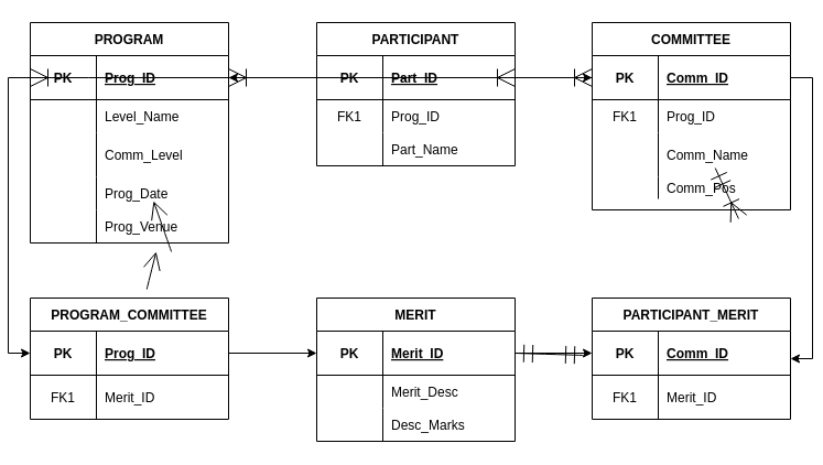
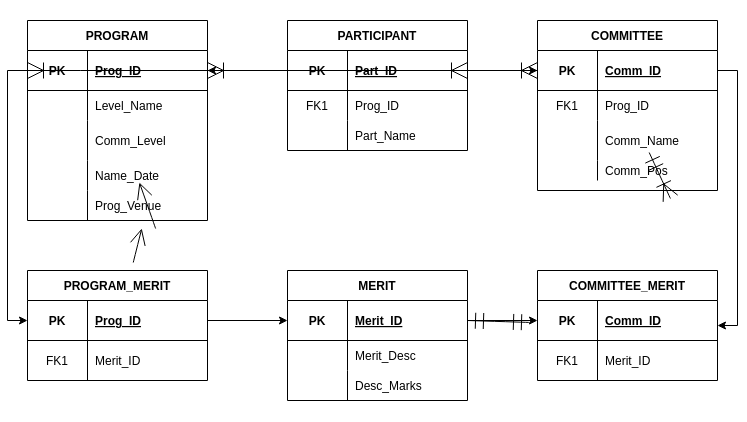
  <mxCell id="0" />
  <mxCell id="1" parent="0" />
  <mxCell id="2" value="PARTICIPANT" style="shape=table;startSize=30;container=1;collapsible=1;childLayout=tableLayout;fixedRows=1;rowLines=0;fontStyle=1;align=center;resizeLast=1;" parent="1" vertex="1"><mxGeometry x="280" y="20" width="180" height="130" as="geometry" /></mxCell>
  <mxCell id="3" value="" style="shape=tableRow;horizontal=0;startSize=0;swimlaneHead=0;swimlaneBody=0;fillColor=none;collapsible=0;dropTarget=0;points=[[0,0.5],[1,0.5]];portConstraint=eastwest;top=0;left=0;right=0;bottom=1;" parent="2" vertex="1"><mxGeometry y="30" width="180" height="40" as="geometry" /></mxCell>
  <mxCell id="4" value="PK" style="shape=partialRectangle;connectable=0;fillColor=none;top=0;left=0;bottom=0;right=0;fontStyle=1;overflow=hidden;" parent="3" vertex="1"><mxGeometry width="60" height="40" as="geometry"><mxRectangle width="60" height="40" as="alternateBounds" /></mxGeometry></mxCell>
  <mxCell id="5" value="Part_ID" style="shape=partialRectangle;connectable=0;fillColor=none;top=0;left=0;bottom=0;right=0;align=left;spacingLeft=6;fontStyle=5;overflow=hidden;" parent="3" vertex="1"><mxGeometry x="60" width="120" height="40" as="geometry"><mxRectangle width="120" height="40" as="alternateBounds" /></mxGeometry></mxCell>
  <mxCell id="6" value="" style="shape=tableRow;horizontal=0;startSize=0;swimlaneHead=0;swimlaneBody=0;fillColor=none;collapsible=0;dropTarget=0;points=[[0,0.5],[1,0.5]];portConstraint=eastwest;top=0;left=0;right=0;bottom=0;" parent="2" vertex="1"><mxGeometry y="70" width="180" height="30" as="geometry" /></mxCell>
  <mxCell id="7" value="FK1" style="shape=partialRectangle;connectable=0;fillColor=none;top=0;left=0;bottom=0;right=0;editable=1;overflow=hidden;" parent="6" vertex="1"><mxGeometry width="60" height="30" as="geometry"><mxRectangle width="60" height="30" as="alternateBounds" /></mxGeometry></mxCell>
  <mxCell id="8" value="Prog_ID" style="shape=partialRectangle;connectable=0;fillColor=none;top=0;left=0;bottom=0;right=0;align=left;spacingLeft=6;overflow=hidden;" parent="6" vertex="1"><mxGeometry x="60" width="120" height="30" as="geometry"><mxRectangle width="120" height="30" as="alternateBounds" /></mxGeometry></mxCell>
  <mxCell id="9" value="" style="shape=tableRow;horizontal=0;startSize=0;swimlaneHead=0;swimlaneBody=0;fillColor=none;collapsible=0;dropTarget=0;points=[[0,0.5],[1,0.5]];portConstraint=eastwest;top=0;left=0;right=0;bottom=0;" parent="2" vertex="1"><mxGeometry y="100" width="180" height="30" as="geometry" /></mxCell>
  <mxCell id="10" value="" style="shape=partialRectangle;connectable=0;fillColor=none;top=0;left=0;bottom=0;right=0;editable=1;overflow=hidden;" parent="9" vertex="1"><mxGeometry width="60" height="30" as="geometry"><mxRectangle width="60" height="30" as="alternateBounds" /></mxGeometry></mxCell>
  <mxCell id="11" value="Part_Name" style="shape=partialRectangle;connectable=0;fillColor=none;top=0;left=0;bottom=0;right=0;align=left;spacingLeft=6;overflow=hidden;" parent="9" vertex="1"><mxGeometry x="60" width="120" height="30" as="geometry"><mxRectangle width="120" height="30" as="alternateBounds" /></mxGeometry></mxCell>
  <mxCell id="12" style="edgeStyle=none;curved=1;rounded=0;orthogonalLoop=1;jettySize=auto;html=1;fontSize=12;endArrow=open;startSize=14;endSize=14;sourcePerimeterSpacing=8;targetPerimeterSpacing=8;" edge="1" parent="1" source="13" target="28"><mxGeometry relative="1" as="geometry" /></mxCell>
  <mxCell id="13" value="PROGRAM" style="shape=table;startSize=30;container=1;collapsible=1;childLayout=tableLayout;fixedRows=1;rowLines=0;fontStyle=1;align=center;resizeLast=1;" parent="1" vertex="1"><mxGeometry x="20" y="20" width="180" height="200" as="geometry" /></mxCell>
  <mxCell id="14" value="" style="shape=tableRow;horizontal=0;startSize=0;swimlaneHead=0;swimlaneBody=0;fillColor=none;collapsible=0;dropTarget=0;points=[[0,0.5],[1,0.5]];portConstraint=eastwest;top=0;left=0;right=0;bottom=1;" parent="13" vertex="1"><mxGeometry y="30" width="180" height="40" as="geometry" /></mxCell>
  <mxCell id="15" value="PK" style="shape=partialRectangle;connectable=0;fillColor=none;top=0;left=0;bottom=0;right=0;fontStyle=1;overflow=hidden;" parent="14" vertex="1"><mxGeometry width="60" height="40" as="geometry"><mxRectangle width="60" height="40" as="alternateBounds" /></mxGeometry></mxCell>
  <mxCell id="16" value="Prog_ID" style="shape=partialRectangle;connectable=0;fillColor=none;top=0;left=0;bottom=0;right=0;align=left;spacingLeft=6;fontStyle=5;overflow=hidden;" parent="14" vertex="1"><mxGeometry x="60" width="120" height="40" as="geometry"><mxRectangle width="120" height="40" as="alternateBounds" /></mxGeometry></mxCell>
  <mxCell id="17" value="" style="shape=tableRow;horizontal=0;startSize=0;swimlaneHead=0;swimlaneBody=0;fillColor=none;collapsible=0;dropTarget=0;points=[[0,0.5],[1,0.5]];portConstraint=eastwest;top=0;left=0;right=0;bottom=0;" parent="13" vertex="1"><mxGeometry y="70" width="180" height="30" as="geometry" /></mxCell>
  <mxCell id="18" value="" style="shape=partialRectangle;connectable=0;fillColor=none;top=0;left=0;bottom=0;right=0;editable=1;overflow=hidden;" parent="17" vertex="1"><mxGeometry width="60" height="30" as="geometry"><mxRectangle width="60" height="30" as="alternateBounds" /></mxGeometry></mxCell>
  <mxCell id="19" value="Level_Name" style="shape=partialRectangle;connectable=0;fillColor=none;top=0;left=0;bottom=0;right=0;align=left;spacingLeft=6;overflow=hidden;" parent="17" vertex="1"><mxGeometry x="60" width="120" height="30" as="geometry"><mxRectangle width="120" height="30" as="alternateBounds" /></mxGeometry></mxCell>
  <mxCell id="20" value="" style="shape=tableRow;horizontal=0;startSize=0;swimlaneHead=0;swimlaneBody=0;fillColor=none;collapsible=0;dropTarget=0;points=[[0,0.5],[1,0.5]];portConstraint=eastwest;top=0;left=0;right=0;bottom=0;" parent="13" vertex="1"><mxGeometry y="100" width="180" height="40" as="geometry" /></mxCell>
  <mxCell id="21" value="" style="shape=partialRectangle;connectable=0;fillColor=none;top=0;left=0;bottom=0;right=0;editable=1;overflow=hidden;" parent="20" vertex="1"><mxGeometry width="60" height="40" as="geometry"><mxRectangle width="60" height="40" as="alternateBounds" /></mxGeometry></mxCell>
  <mxCell id="22" value="Comm_Level" style="shape=partialRectangle;connectable=0;fillColor=none;top=0;left=0;bottom=0;right=0;align=left;spacingLeft=6;overflow=hidden;" parent="20" vertex="1"><mxGeometry x="60" width="120" height="40" as="geometry"><mxRectangle width="120" height="40" as="alternateBounds" /></mxGeometry></mxCell>
  <mxCell id="23" value="" style="shape=tableRow;horizontal=0;startSize=0;swimlaneHead=0;swimlaneBody=0;fillColor=none;collapsible=0;dropTarget=0;points=[[0,0.5],[1,0.5]];portConstraint=eastwest;top=0;left=0;right=0;bottom=0;" parent="13" vertex="1"><mxGeometry y="140" width="180" height="30" as="geometry" /></mxCell>
  <mxCell id="24" value="" style="shape=partialRectangle;connectable=0;fillColor=none;top=0;left=0;bottom=0;right=0;editable=1;overflow=hidden;" parent="23" vertex="1"><mxGeometry width="60" height="30" as="geometry"><mxRectangle width="60" height="30" as="alternateBounds" /></mxGeometry></mxCell>
- <mxCell id="25" value="Prog_Date" style="shape=partialRectangle;connectable=0;fillColor=none;top=0;left=0;bottom=0;right=0;align=left;spacingLeft=6;overflow=hidden;" parent="23" vertex="1"><mxGeometry x="60" width="120" height="30" as="geometry"><mxRectangle width="120" height="30" as="alternateBounds" /></mxGeometry></mxCell>
+ <mxCell id="25" value="Name_Date" style="shape=partialRectangle;connectable=0;fillColor=none;top=0;left=0;bottom=0;right=0;align=left;spacingLeft=6;overflow=hidden;" parent="23" vertex="1"><mxGeometry x="60" width="120" height="30" as="geometry"><mxRectangle width="120" height="30" as="alternateBounds" /></mxGeometry></mxCell>
  <mxCell id="26" value="" style="shape=tableRow;horizontal=0;startSize=0;swimlaneHead=0;swimlaneBody=0;fillColor=none;collapsible=0;dropTarget=0;points=[[0,0.5],[1,0.5]];portConstraint=eastwest;top=0;left=0;right=0;bottom=0;" parent="13" vertex="1"><mxGeometry y="170" width="180" height="30" as="geometry" /></mxCell>
  <mxCell id="27" value="" style="shape=partialRectangle;connectable=0;fillColor=none;top=0;left=0;bottom=0;right=0;editable=1;overflow=hidden;" parent="26" vertex="1"><mxGeometry width="60" height="30" as="geometry"><mxRectangle width="60" height="30" as="alternateBounds" /></mxGeometry></mxCell>
  <mxCell id="28" value="Prog_Venue" style="shape=partialRectangle;connectable=0;fillColor=none;top=0;left=0;bottom=0;right=0;align=left;spacingLeft=6;overflow=hidden;" parent="26" vertex="1"><mxGeometry x="60" width="120" height="30" as="geometry"><mxRectangle width="120" height="30" as="alternateBounds" /></mxGeometry></mxCell>
  <mxCell id="29" style="edgeStyle=none;curved=1;rounded=0;orthogonalLoop=1;jettySize=auto;html=1;fontSize=12;endArrow=open;startSize=14;endSize=14;sourcePerimeterSpacing=8;targetPerimeterSpacing=8;" edge="1" parent="1" source="30" target="28"><mxGeometry relative="1" as="geometry" /></mxCell>
- <mxCell id="30" value="PROGRAM_COMMITTEE" style="shape=table;startSize=30;container=1;collapsible=1;childLayout=tableLayout;fixedRows=1;rowLines=0;fontStyle=1;align=center;resizeLast=1;" parent="1" vertex="1"><mxGeometry x="20" y="270" width="180" height="110" as="geometry" /></mxCell>
+ <mxCell id="30" value="PROGRAM_MERIT" style="shape=table;startSize=30;container=1;collapsible=1;childLayout=tableLayout;fixedRows=1;rowLines=0;fontStyle=1;align=center;resizeLast=1;" parent="1" vertex="1"><mxGeometry x="20" y="270" width="180" height="110" as="geometry" /></mxCell>
  <mxCell id="31" value="" style="shape=tableRow;horizontal=0;startSize=0;swimlaneHead=0;swimlaneBody=0;fillColor=none;collapsible=0;dropTarget=0;points=[[0,0.5],[1,0.5]];portConstraint=eastwest;top=0;left=0;right=0;bottom=1;" parent="30" vertex="1"><mxGeometry y="30" width="180" height="40" as="geometry" /></mxCell>
  <mxCell id="32" value="PK" style="shape=partialRectangle;connectable=0;fillColor=none;top=0;left=0;bottom=0;right=0;fontStyle=1;overflow=hidden;" parent="31" vertex="1"><mxGeometry width="60" height="40" as="geometry"><mxRectangle width="60" height="40" as="alternateBounds" /></mxGeometry></mxCell>
  <mxCell id="33" value="Prog_ID" style="shape=partialRectangle;connectable=0;fillColor=none;top=0;left=0;bottom=0;right=0;align=left;spacingLeft=6;fontStyle=5;overflow=hidden;" parent="31" vertex="1"><mxGeometry x="60" width="120" height="40" as="geometry"><mxRectangle width="120" height="40" as="alternateBounds" /></mxGeometry></mxCell>
  <mxCell id="34" value="" style="shape=tableRow;horizontal=0;startSize=0;swimlaneHead=0;swimlaneBody=0;fillColor=none;collapsible=0;dropTarget=0;points=[[0,0.5],[1,0.5]];portConstraint=eastwest;top=0;left=0;right=0;bottom=0;" parent="30" vertex="1"><mxGeometry y="70" width="180" height="40" as="geometry" /></mxCell>
  <mxCell id="35" value="FK1" style="shape=partialRectangle;connectable=0;fillColor=none;top=0;left=0;bottom=0;right=0;editable=1;overflow=hidden;" parent="34" vertex="1"><mxGeometry width="60" height="40" as="geometry"><mxRectangle width="60" height="40" as="alternateBounds" /></mxGeometry></mxCell>
  <mxCell id="36" value="Merit_ID" style="shape=partialRectangle;connectable=0;fillColor=none;top=0;left=0;bottom=0;right=0;align=left;spacingLeft=6;overflow=hidden;" parent="34" vertex="1"><mxGeometry x="60" width="120" height="40" as="geometry"><mxRectangle width="120" height="40" as="alternateBounds" /></mxGeometry></mxCell>
  <mxCell id="37" style="edgeStyle=none;curved=1;rounded=0;orthogonalLoop=1;jettySize=auto;html=1;entryX=1;entryY=0.5;entryDx=0;entryDy=0;fontSize=12;startArrow=ERmandOne;startFill=0;endArrow=ERmandOne;endFill=0;startSize=14;endSize=14;sourcePerimeterSpacing=8;targetPerimeterSpacing=8;" edge="1" parent="1" source="38" target="46"><mxGeometry relative="1" as="geometry" /></mxCell>
- <mxCell id="38" value="PARTICIPANT_MERIT" style="shape=table;startSize=30;container=1;collapsible=1;childLayout=tableLayout;fixedRows=1;rowLines=0;fontStyle=1;align=center;resizeLast=1;" parent="1" vertex="1"><mxGeometry x="530" y="270" width="180" height="110" as="geometry" /></mxCell>
+ <mxCell id="38" value="COMMITTEE_MERIT" style="shape=table;startSize=30;container=1;collapsible=1;childLayout=tableLayout;fixedRows=1;rowLines=0;fontStyle=1;align=center;resizeLast=1;" parent="1" vertex="1"><mxGeometry x="530" y="270" width="180" height="110" as="geometry" /></mxCell>
  <mxCell id="39" value="" style="shape=tableRow;horizontal=0;startSize=0;swimlaneHead=0;swimlaneBody=0;fillColor=none;collapsible=0;dropTarget=0;points=[[0,0.5],[1,0.5]];portConstraint=eastwest;top=0;left=0;right=0;bottom=1;" parent="38" vertex="1"><mxGeometry y="30" width="180" height="40" as="geometry" /></mxCell>
  <mxCell id="40" value="PK" style="shape=partialRectangle;connectable=0;fillColor=none;top=0;left=0;bottom=0;right=0;fontStyle=1;overflow=hidden;" parent="39" vertex="1"><mxGeometry width="60" height="40" as="geometry"><mxRectangle width="60" height="40" as="alternateBounds" /></mxGeometry></mxCell>
  <mxCell id="41" value="Comm_ID" style="shape=partialRectangle;connectable=0;fillColor=none;top=0;left=0;bottom=0;right=0;align=left;spacingLeft=6;fontStyle=5;overflow=hidden;" parent="39" vertex="1"><mxGeometry x="60" width="120" height="40" as="geometry"><mxRectangle width="120" height="40" as="alternateBounds" /></mxGeometry></mxCell>
  <mxCell id="42" value="" style="shape=tableRow;horizontal=0;startSize=0;swimlaneHead=0;swimlaneBody=0;fillColor=none;collapsible=0;dropTarget=0;points=[[0,0.5],[1,0.5]];portConstraint=eastwest;top=0;left=0;right=0;bottom=0;" parent="38" vertex="1"><mxGeometry y="70" width="180" height="40" as="geometry" /></mxCell>
  <mxCell id="43" value="FK1" style="shape=partialRectangle;connectable=0;fillColor=none;top=0;left=0;bottom=0;right=0;editable=1;overflow=hidden;" parent="42" vertex="1"><mxGeometry width="60" height="40" as="geometry"><mxRectangle width="60" height="40" as="alternateBounds" /></mxGeometry></mxCell>
  <mxCell id="44" value="Merit_ID" style="shape=partialRectangle;connectable=0;fillColor=none;top=0;left=0;bottom=0;right=0;align=left;spacingLeft=6;overflow=hidden;" parent="42" vertex="1"><mxGeometry x="60" width="120" height="40" as="geometry"><mxRectangle width="120" height="40" as="alternateBounds" /></mxGeometry></mxCell>
  <mxCell id="45" value="MERIT" style="shape=table;startSize=30;container=1;collapsible=1;childLayout=tableLayout;fixedRows=1;rowLines=0;fontStyle=1;align=center;resizeLast=1;" parent="1" vertex="1"><mxGeometry x="280" y="270" width="180" height="130" as="geometry" /></mxCell>
  <mxCell id="46" value="" style="shape=tableRow;horizontal=0;startSize=0;swimlaneHead=0;swimlaneBody=0;fillColor=none;collapsible=0;dropTarget=0;points=[[0,0.5],[1,0.5]];portConstraint=eastwest;top=0;left=0;right=0;bottom=1;" parent="45" vertex="1"><mxGeometry y="30" width="180" height="40" as="geometry" /></mxCell>
  <mxCell id="47" value="PK" style="shape=partialRectangle;connectable=0;fillColor=none;top=0;left=0;bottom=0;right=0;fontStyle=1;overflow=hidden;" parent="46" vertex="1"><mxGeometry width="60" height="40" as="geometry"><mxRectangle width="60" height="40" as="alternateBounds" /></mxGeometry></mxCell>
  <mxCell id="48" value="Merit_ID" style="shape=partialRectangle;connectable=0;fillColor=none;top=0;left=0;bottom=0;right=0;align=left;spacingLeft=6;fontStyle=5;overflow=hidden;" parent="46" vertex="1"><mxGeometry x="60" width="120" height="40" as="geometry"><mxRectangle width="120" height="40" as="alternateBounds" /></mxGeometry></mxCell>
  <mxCell id="49" value="" style="shape=tableRow;horizontal=0;startSize=0;swimlaneHead=0;swimlaneBody=0;fillColor=none;collapsible=0;dropTarget=0;points=[[0,0.5],[1,0.5]];portConstraint=eastwest;top=0;left=0;right=0;bottom=0;" parent="45" vertex="1"><mxGeometry y="70" width="180" height="30" as="geometry" /></mxCell>
  <mxCell id="50" value="" style="shape=partialRectangle;connectable=0;fillColor=none;top=0;left=0;bottom=0;right=0;editable=1;overflow=hidden;" parent="49" vertex="1"><mxGeometry width="60" height="30" as="geometry"><mxRectangle width="60" height="30" as="alternateBounds" /></mxGeometry></mxCell>
  <mxCell id="51" value="Merit_Desc" style="shape=partialRectangle;connectable=0;fillColor=none;top=0;left=0;bottom=0;right=0;align=left;spacingLeft=6;overflow=hidden;" parent="49" vertex="1"><mxGeometry x="60" width="120" height="30" as="geometry"><mxRectangle width="120" height="30" as="alternateBounds" /></mxGeometry></mxCell>
  <mxCell id="52" value="" style="shape=tableRow;horizontal=0;startSize=0;swimlaneHead=0;swimlaneBody=0;fillColor=none;collapsible=0;dropTarget=0;points=[[0,0.5],[1,0.5]];portConstraint=eastwest;top=0;left=0;right=0;bottom=0;" parent="45" vertex="1"><mxGeometry y="100" width="180" height="30" as="geometry" /></mxCell>
  <mxCell id="53" value="" style="shape=partialRectangle;connectable=0;fillColor=none;top=0;left=0;bottom=0;right=0;editable=1;overflow=hidden;" parent="52" vertex="1"><mxGeometry width="60" height="30" as="geometry"><mxRectangle width="60" height="30" as="alternateBounds" /></mxGeometry></mxCell>
  <mxCell id="54" value="Desc_Marks" style="shape=partialRectangle;connectable=0;fillColor=none;top=0;left=0;bottom=0;right=0;align=left;spacingLeft=6;overflow=hidden;" parent="52" vertex="1"><mxGeometry x="60" width="120" height="30" as="geometry"><mxRectangle width="120" height="30" as="alternateBounds" /></mxGeometry></mxCell>
  <mxCell id="55" style="edgeStyle=none;curved=1;rounded=0;orthogonalLoop=1;jettySize=auto;html=1;fontSize=12;endArrow=ERmandOne;startSize=14;endSize=14;sourcePerimeterSpacing=8;targetPerimeterSpacing=8;endFill=0;startArrow=ERoneToMany;startFill=0;" edge="1" parent="1" source="56" target="68"><mxGeometry relative="1" as="geometry" /></mxCell>
  <mxCell id="56" value="COMMITTEE" style="shape=table;startSize=30;container=1;collapsible=1;childLayout=tableLayout;fixedRows=1;rowLines=0;fontStyle=1;align=center;resizeLast=1;" parent="1" vertex="1"><mxGeometry x="530" y="20" width="180" height="170" as="geometry" /></mxCell>
  <mxCell id="57" value="" style="shape=tableRow;horizontal=0;startSize=0;swimlaneHead=0;swimlaneBody=0;fillColor=none;collapsible=0;dropTarget=0;points=[[0,0.5],[1,0.5]];portConstraint=eastwest;top=0;left=0;right=0;bottom=1;" parent="56" vertex="1"><mxGeometry y="30" width="180" height="40" as="geometry" /></mxCell>
  <mxCell id="58" value="PK" style="shape=partialRectangle;connectable=0;fillColor=none;top=0;left=0;bottom=0;right=0;fontStyle=1;overflow=hidden;" parent="57" vertex="1"><mxGeometry width="60" height="40" as="geometry"><mxRectangle width="60" height="40" as="alternateBounds" /></mxGeometry></mxCell>
  <mxCell id="59" value="Comm_ID" style="shape=partialRectangle;connectable=0;fillColor=none;top=0;left=0;bottom=0;right=0;align=left;spacingLeft=6;fontStyle=5;overflow=hidden;" parent="57" vertex="1"><mxGeometry x="60" width="120" height="40" as="geometry"><mxRectangle width="120" height="40" as="alternateBounds" /></mxGeometry></mxCell>
  <mxCell id="60" value="" style="shape=tableRow;horizontal=0;startSize=0;swimlaneHead=0;swimlaneBody=0;fillColor=none;collapsible=0;dropTarget=0;points=[[0,0.5],[1,0.5]];portConstraint=eastwest;top=0;left=0;right=0;bottom=0;" parent="56" vertex="1"><mxGeometry y="70" width="180" height="30" as="geometry" /></mxCell>
  <mxCell id="61" value="FK1" style="shape=partialRectangle;connectable=0;fillColor=none;top=0;left=0;bottom=0;right=0;editable=1;overflow=hidden;" parent="60" vertex="1"><mxGeometry width="60" height="30" as="geometry"><mxRectangle width="60" height="30" as="alternateBounds" /></mxGeometry></mxCell>
  <mxCell id="62" value="Prog_ID" style="shape=partialRectangle;connectable=0;fillColor=none;top=0;left=0;bottom=0;right=0;align=left;spacingLeft=6;overflow=hidden;" parent="60" vertex="1"><mxGeometry x="60" width="120" height="30" as="geometry"><mxRectangle width="120" height="30" as="alternateBounds" /></mxGeometry></mxCell>
  <mxCell id="63" value="" style="shape=tableRow;horizontal=0;startSize=0;swimlaneHead=0;swimlaneBody=0;fillColor=none;collapsible=0;dropTarget=0;points=[[0,0.5],[1,0.5]];portConstraint=eastwest;top=0;left=0;right=0;bottom=0;" parent="56" vertex="1"><mxGeometry y="100" width="180" height="40" as="geometry" /></mxCell>
  <mxCell id="64" value="" style="shape=partialRectangle;connectable=0;fillColor=none;top=0;left=0;bottom=0;right=0;editable=1;overflow=hidden;" parent="63" vertex="1"><mxGeometry width="60" height="40" as="geometry"><mxRectangle width="60" height="40" as="alternateBounds" /></mxGeometry></mxCell>
  <mxCell id="65" value="Comm_Name" style="shape=partialRectangle;connectable=0;fillColor=none;top=0;left=0;bottom=0;right=0;align=left;spacingLeft=6;overflow=hidden;" parent="63" vertex="1"><mxGeometry x="60" width="120" height="40" as="geometry"><mxRectangle width="120" height="40" as="alternateBounds" /></mxGeometry></mxCell>
  <mxCell id="66" value="" style="shape=tableRow;horizontal=0;startSize=0;swimlaneHead=0;swimlaneBody=0;fillColor=none;collapsible=0;dropTarget=0;points=[[0,0.5],[1,0.5]];portConstraint=eastwest;top=0;left=0;right=0;bottom=0;" parent="56" vertex="1"><mxGeometry y="140" width="180" height="20" as="geometry" /></mxCell>
  <mxCell id="67" value="" style="shape=partialRectangle;connectable=0;fillColor=none;top=0;left=0;bottom=0;right=0;editable=1;overflow=hidden;" parent="66" vertex="1"><mxGeometry width="60" height="20" as="geometry"><mxRectangle width="60" height="20" as="alternateBounds" /></mxGeometry></mxCell>
  <mxCell id="68" value="Comm_Pos" style="shape=partialRectangle;connectable=0;fillColor=none;top=0;left=0;bottom=0;right=0;align=left;spacingLeft=6;overflow=hidden;" parent="66" vertex="1"><mxGeometry x="60" width="120" height="20" as="geometry"><mxRectangle width="120" height="20" as="alternateBounds" /></mxGeometry></mxCell>
  <mxCell id="69" style="edgeStyle=none;curved=1;rounded=0;orthogonalLoop=1;jettySize=auto;html=1;exitX=1;exitY=0.5;exitDx=0;exitDy=0;entryX=0;entryY=0.5;entryDx=0;entryDy=0;fontSize=12;endArrow=ERoneToMany;startSize=14;endSize=14;sourcePerimeterSpacing=8;targetPerimeterSpacing=8;endFill=0;startArrow=ERoneToMany;startFill=0;" edge="1" parent="1" source="3" target="14"><mxGeometry relative="1" as="geometry" /></mxCell>
  <mxCell id="70" style="edgeStyle=orthogonalEdgeStyle;rounded=0;orthogonalLoop=1;jettySize=auto;html=1;exitX=0;exitY=0.5;exitDx=0;exitDy=0;" edge="1" parent="1" source="3" target="14"><mxGeometry relative="1" as="geometry" /></mxCell>
  <mxCell id="71" style="edgeStyle=none;curved=1;rounded=0;orthogonalLoop=1;jettySize=auto;html=1;exitX=1;exitY=0.5;exitDx=0;exitDy=0;entryX=0;entryY=0.5;entryDx=0;entryDy=0;fontSize=12;endArrow=ERoneToMany;startSize=14;endSize=14;sourcePerimeterSpacing=8;targetPerimeterSpacing=8;endFill=0;startArrow=ERoneToMany;startFill=0;" edge="1" parent="1" source="14" target="57"><mxGeometry relative="1" as="geometry" /></mxCell>
  <mxCell id="72" style="edgeStyle=orthogonalEdgeStyle;rounded=0;orthogonalLoop=1;jettySize=auto;html=1;exitX=0;exitY=0.5;exitDx=0;exitDy=0;entryX=0;entryY=0.5;entryDx=0;entryDy=0;" edge="1" parent="1" source="14" target="31"><mxGeometry relative="1" as="geometry" /></mxCell>
  <mxCell id="73" style="edgeStyle=orthogonalEdgeStyle;rounded=0;orthogonalLoop=1;jettySize=auto;html=1;exitX=1;exitY=0.5;exitDx=0;exitDy=0;entryX=0;entryY=0.5;entryDx=0;entryDy=0;" edge="1" parent="1" source="31" target="46"><mxGeometry relative="1" as="geometry" /></mxCell>
  <mxCell id="74" style="edgeStyle=orthogonalEdgeStyle;rounded=0;orthogonalLoop=1;jettySize=auto;html=1;exitX=1;exitY=0.5;exitDx=0;exitDy=0;" edge="1" parent="1" source="46" target="39"><mxGeometry relative="1" as="geometry" /></mxCell>
  <mxCell id="75" style="edgeStyle=orthogonalEdgeStyle;rounded=0;orthogonalLoop=1;jettySize=auto;html=1;exitX=1;exitY=0.5;exitDx=0;exitDy=0;entryX=0;entryY=0.5;entryDx=0;entryDy=0;" edge="1" parent="1" source="3" target="57"><mxGeometry relative="1" as="geometry" /></mxCell>
  <mxCell id="76" style="edgeStyle=orthogonalEdgeStyle;rounded=0;orthogonalLoop=1;jettySize=auto;html=1;exitX=1;exitY=0.5;exitDx=0;exitDy=0;entryX=1;entryY=0.5;entryDx=0;entryDy=0;" edge="1" parent="1" source="57" target="38"><mxGeometry relative="1" as="geometry" /></mxCell>
